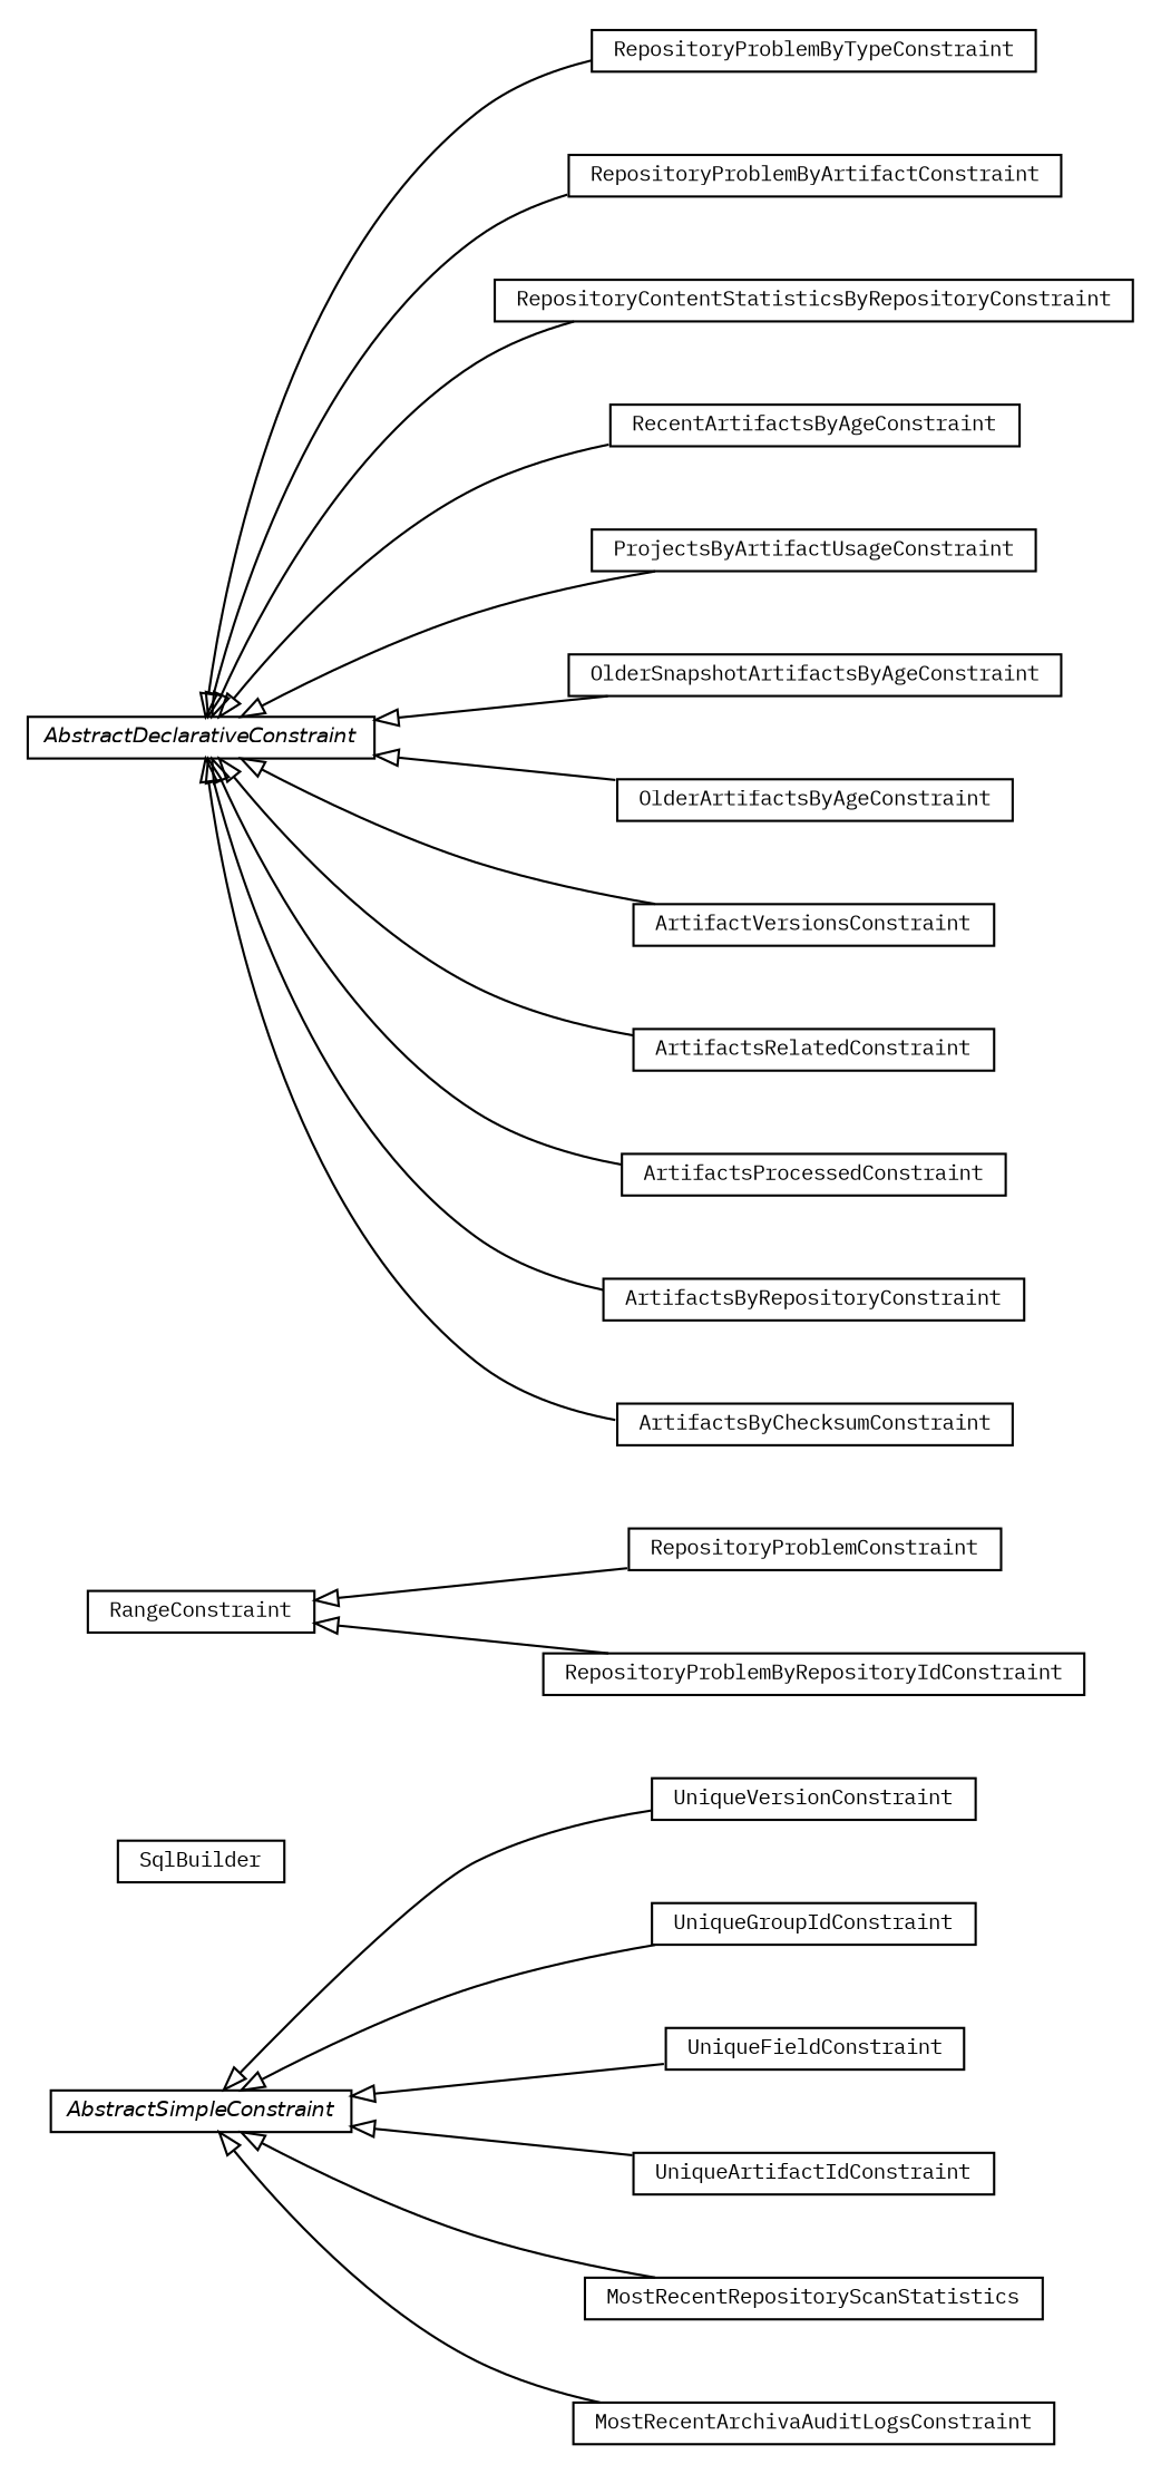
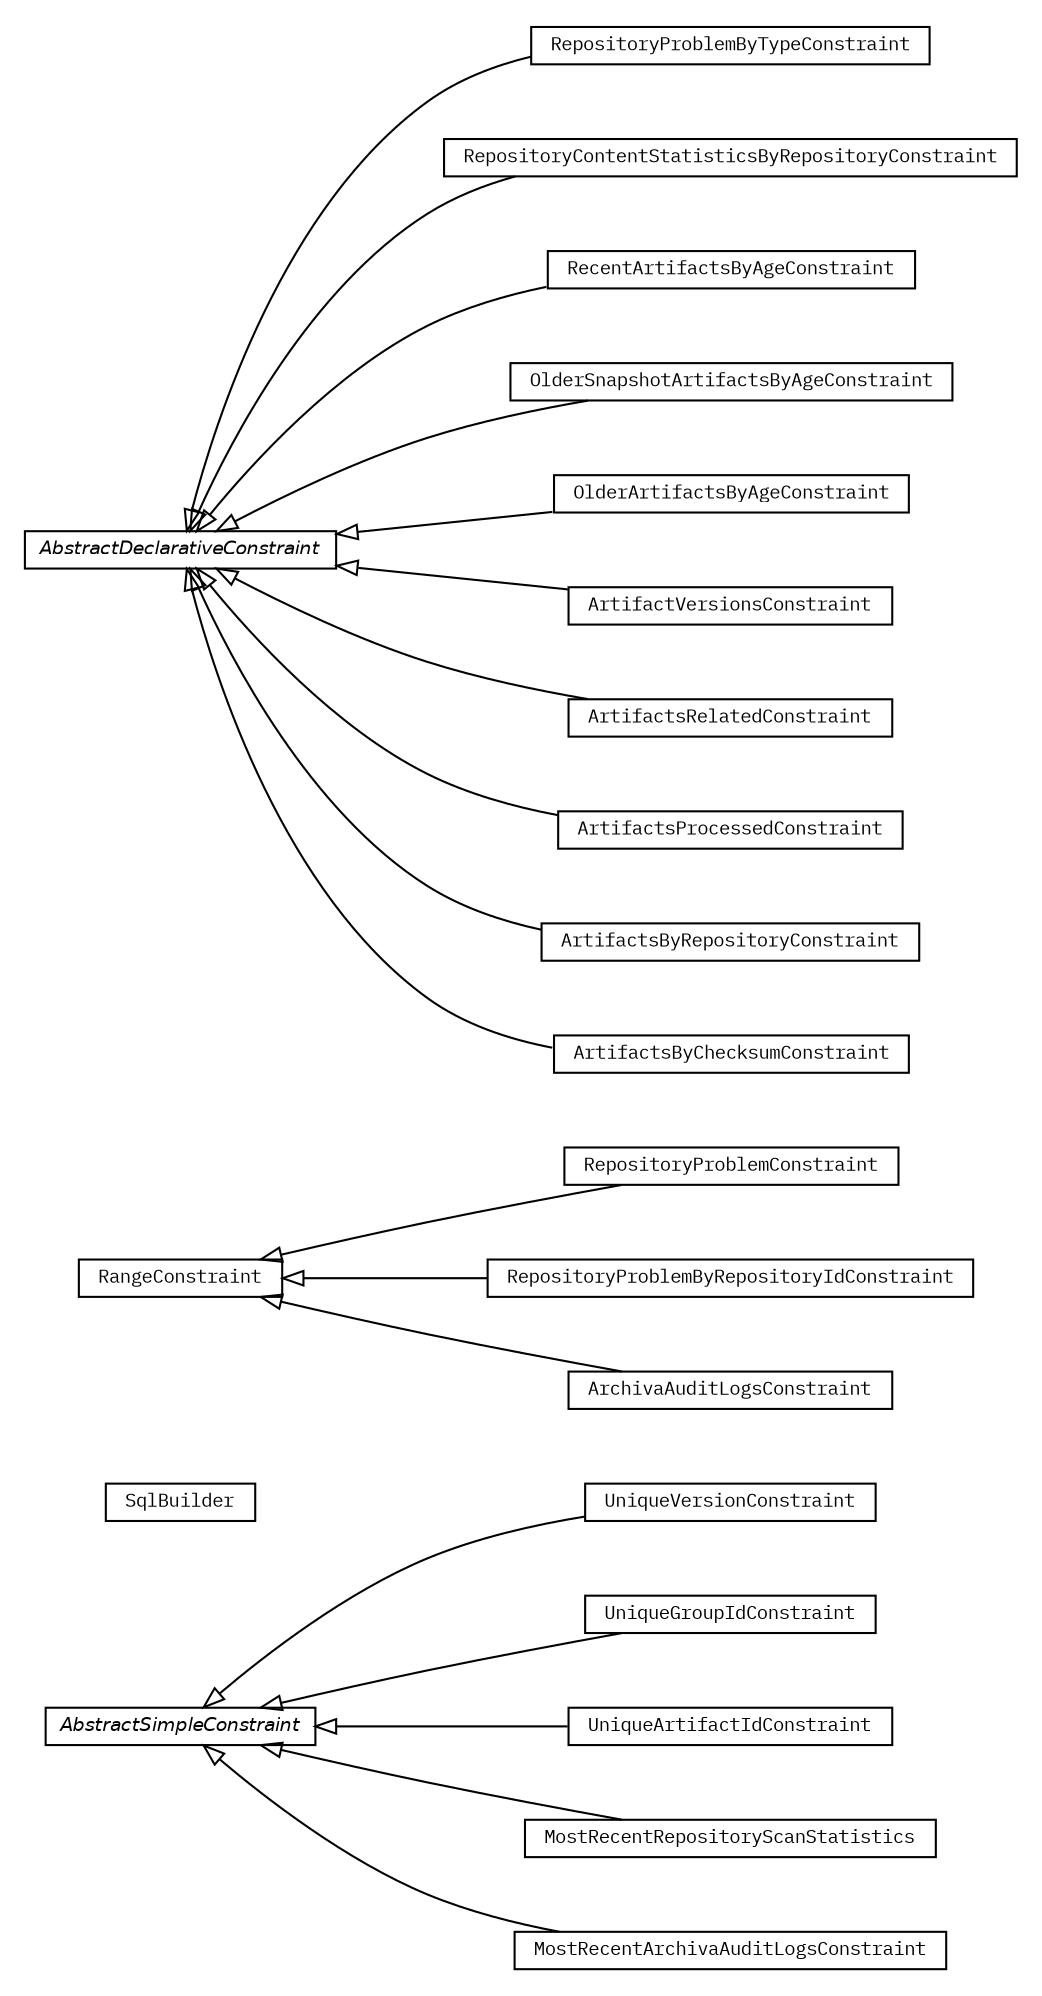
  digraph {
    fontname="IBM Plex Mono"
    rankdir=LR
    node [fontcolor=black fontname="IBM Plex Mono" fontsize=9.0 shape=plaintext]
    edge [arrowtail=empty dir=back fontname="IBM Plex Mono" fontsize=10 headport=p labelfontname=Helvetica labelfontsize=10 tailport=p]
    n1 [label=<<table border="0" cellborder="1" cellspacing="0" cellpadding="2" port="p" href="./UniqueVersionConstraint.html"> 		<tr><td><table border="0" cellspacing="0" cellpadding="1"> 			<tr><td> UniqueVersionConstraint </td></tr> 		</table></td></tr> 		</table>>]
    n2 [label=<<table border="0" cellborder="1" cellspacing="0" cellpadding="2" port="p" href="./UniqueGroupIdConstraint.html"> 		<tr><td><table border="0" cellspacing="0" cellpadding="1"> 			<tr><td> UniqueGroupIdConstraint </td></tr> 		</table></td></tr> 		</table>>]
-   n3 [label=<<table border="0" cellborder="1" cellspacing="0" cellpadding="2" port="p" href="./UniqueFieldConstraint.html"> 		<tr><td><table border="0" cellspacing="0" cellpadding="1"> 			<tr><td> UniqueFieldConstraint </td></tr> 		</table></td></tr> 		</table>>]
    n4 [label=<<table border="0" cellborder="1" cellspacing="0" cellpadding="2" port="p" href="./UniqueArtifactIdConstraint.html"> 		<tr><td><table border="0" cellspacing="0" cellpadding="1"> 			<tr><td> UniqueArtifactIdConstraint </td></tr> 		</table></td></tr> 		</table>>]
    n5 [label=<<table border="0" cellborder="1" cellspacing="0" cellpadding="2" port="p" href="./SqlBuilder.html"> 		<tr><td><table border="0" cellspacing="0" cellpadding="1"> 			<tr><td> SqlBuilder </td></tr> 		</table></td></tr> 		</table>>]
    n6 [label=<<table border="0" cellborder="1" cellspacing="0" cellpadding="2" port="p" href="./RepositoryProblemConstraint.html"> 		<tr><td><table border="0" cellspacing="0" cellpadding="1"> 			<tr><td> RepositoryProblemConstraint </td></tr> 		</table></td></tr> 		</table>>]
    n7 [label=<<table border="0" cellborder="1" cellspacing="0" cellpadding="2" port="p" href="./RepositoryProblemByTypeConstraint.html"> 		<tr><td><table border="0" cellspacing="0" cellpadding="1"> 			<tr><td> RepositoryProblemByTypeConstraint </td></tr> 		</table></td></tr> 		</table>>]
    n8 [label=<<table border="0" cellborder="1" cellspacing="0" cellpadding="2" port="p" href="./RepositoryProblemByRepositoryIdConstraint.html"> 		<tr><td><table border="0" cellspacing="0" cellpadding="1"> 			<tr><td> RepositoryProblemByRepositoryIdConstraint </td></tr> 		</table></td></tr> 		</table>>]
-   n9 [label=<<table border="0" cellborder="1" cellspacing="0" cellpadding="2" port="p" href="./RepositoryProblemByArtifactConstraint.html"> 		<tr><td><table border="0" cellspacing="0" cellpadding="1"> 			<tr><td> RepositoryProblemByArtifactConstraint </td></tr> 		</table></td></tr> 		</table>>]
    n10 [label=<<table border="0" cellborder="1" cellspacing="0" cellpadding="2" port="p" href="./RepositoryContentStatisticsByRepositoryConstraint.html"> 		<tr><td><table border="0" cellspacing="0" cellpadding="1"> 			<tr><td> RepositoryContentStatisticsByRepositoryConstraint </td></tr> 		</table></td></tr> 		</table>>]
    n11 [label=<<table border="0" cellborder="1" cellspacing="0" cellpadding="2" port="p" href="./RecentArtifactsByAgeConstraint.html"> 		<tr><td><table border="0" cellspacing="0" cellpadding="1"> 			<tr><td> RecentArtifactsByAgeConstraint </td></tr> 		</table></td></tr> 		</table>>]
    n12 [label=<<table border="0" cellborder="1" cellspacing="0" cellpadding="2" port="p" href="./RangeConstraint.html"> 		<tr><td><table border="0" cellspacing="0" cellpadding="1"> 			<tr><td> RangeConstraint </td></tr> 		</table></td></tr> 		</table>>]
-   n14 [label=<<table border="0" cellborder="1" cellspacing="0" cellpadding="2" port="p" href="./ProjectsByArtifactUsageConstraint.html"> 		<tr><td><table border="0" cellspacing="0" cellpadding="1"> 			<tr><td> ProjectsByArtifactUsageConstraint </td></tr> 		</table></td></tr> 		</table>>]
+   n13 [label=<<table border="0" cellborder="1" cellspacing="0" cellpadding="2" port="p" href="./ArchivaAuditLogsConstraint.html"> 		<tr><td><table border="0" cellspacing="0" cellpadding="1"> 			<tr><td> ArchivaAuditLogsConstraint </td></tr> 		</table></td></tr> 		</table>>]
    n15 [label=<<table border="0" cellborder="1" cellspacing="0" cellpadding="2" port="p" href="./OlderSnapshotArtifactsByAgeConstraint.html"> 		<tr><td><table border="0" cellspacing="0" cellpadding="1"> 			<tr><td> OlderSnapshotArtifactsByAgeConstraint </td></tr> 		</table></td></tr> 		</table>>]
    n16 [label=<<table border="0" cellborder="1" cellspacing="0" cellpadding="2" port="p" href="./OlderArtifactsByAgeConstraint.html"> 		<tr><td><table border="0" cellspacing="0" cellpadding="1"> 			<tr><td> OlderArtifactsByAgeConstraint </td></tr> 		</table></td></tr> 		</table>>]
    n17 [label=<<table border="0" cellborder="1" cellspacing="0" cellpadding="2" port="p" href="./MostRecentRepositoryScanStatistics.html"> 		<tr><td><table border="0" cellspacing="0" cellpadding="1"> 			<tr><td> MostRecentRepositoryScanStatistics </td></tr> 		</table></td></tr> 		</table>>]
    n18 [label=<<table border="0" cellborder="1" cellspacing="0" cellpadding="2" port="p" href="./MostRecentArchivaAuditLogsConstraint.html"> 		<tr><td><table border="0" cellspacing="0" cellpadding="1"> 			<tr><td> MostRecentArchivaAuditLogsConstraint </td></tr> 		</table></td></tr> 		</table>>]
    n19 [label=<<table border="0" cellborder="1" cellspacing="0" cellpadding="2" port="p" href="./ArtifactVersionsConstraint.html"> 		<tr><td><table border="0" cellspacing="0" cellpadding="1"> 			<tr><td> ArtifactVersionsConstraint </td></tr> 		</table></td></tr> 		</table>>]
    n20 [label=<<table border="0" cellborder="1" cellspacing="0" cellpadding="2" port="p" href="./ArtifactsRelatedConstraint.html"> 		<tr><td><table border="0" cellspacing="0" cellpadding="1"> 			<tr><td> ArtifactsRelatedConstraint </td></tr> 		</table></td></tr> 		</table>>]
    n21 [label=<<table border="0" cellborder="1" cellspacing="0" cellpadding="2" port="p" href="./ArtifactsProcessedConstraint.html"> 		<tr><td><table border="0" cellspacing="0" cellpadding="1"> 			<tr><td> ArtifactsProcessedConstraint </td></tr> 		</table></td></tr> 		</table>>]
    n22 [label=<<table border="0" cellborder="1" cellspacing="0" cellpadding="2" port="p" href="./ArtifactsByRepositoryConstraint.html"> 		<tr><td><table border="0" cellspacing="0" cellpadding="1"> 			<tr><td> ArtifactsByRepositoryConstraint </td></tr> 		</table></td></tr> 		</table>>]
    n23 [label=<<table border="0" cellborder="1" cellspacing="0" cellpadding="2" port="p" href="./ArtifactsByChecksumConstraint.html"> 		<tr><td><table border="0" cellspacing="0" cellpadding="1"> 			<tr><td> ArtifactsByChecksumConstraint </td></tr> 		</table></td></tr> 		</table>>]
    n24 [label=<<table border="0" cellborder="1" cellspacing="0" cellpadding="2" port="p" href="./AbstractSimpleConstraint.html"> 		<tr><td><table border="0" cellspacing="0" cellpadding="1"> 			<tr><td><font face="Helvetica-Oblique"> AbstractSimpleConstraint </font></td></tr> 		</table></td></tr> 		</table>>]
    n25 [label=<<table border="0" cellborder="1" cellspacing="0" cellpadding="2" port="p" href="./AbstractDeclarativeConstraint.html"> 		<tr><td><table border="0" cellspacing="0" cellpadding="1"> 			<tr><td><font face="Helvetica-Oblique"> AbstractDeclarativeConstraint </font></td></tr> 		</table></td></tr> 		</table>>]
    n12 -> n6
    n12 -> n8
+   n12 -> n13
    n24 -> n1
    n24 -> n2
-   n24 -> n3
    n24 -> n4
    n24 -> n17
    n24 -> n18
    n25 -> n7
-   n25 -> n9
    n25 -> n10
    n25 -> n11
-   n25 -> n14
    n25 -> n15
    n25 -> n16
    n25 -> n19
    n25 -> n20
    n25 -> n21
    n25 -> n22
    n25 -> n23
  }
